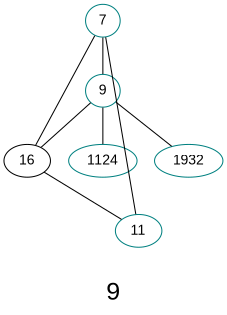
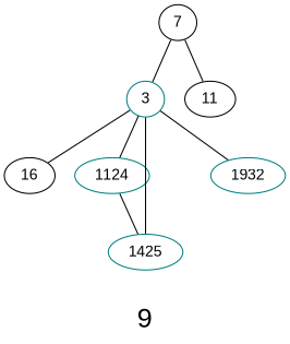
  graph {
    fontname="Liberation Sans"
    fontsize=24
    label="\n9\n"
    splines=false
    node [color=teal fontname="Liberation Sans" shape=ellipse]
    edge [fontname="Liberation Sans"]
-   9 [height=0.3 width=0.3]
+   9 [height=0.3 width=0.3 label=3]
    n2 [color=black height=0.3 label=16 width=0.3]
    n3 [height=0.3 label=1124 width=0.3]
+   1425 [height=0.3 width=0.3]
    n5 [height=0.3 label=1932 width=0.3]
-   11 [height=0.3 width=0.3]
-   7 [height=0.3 width=0.3]
+   11 [color=black height=0.3 width=0.3]
+   7 [color=black height=0.3 width=0.3]
    9 -- n2
    9 -- n3
+   9 -- 1425
    9 -- n5
-   n2 -- 11
+   n3 -- 1425
    7 -- 9
-   7 -- n2
    7 -- 11
  }
